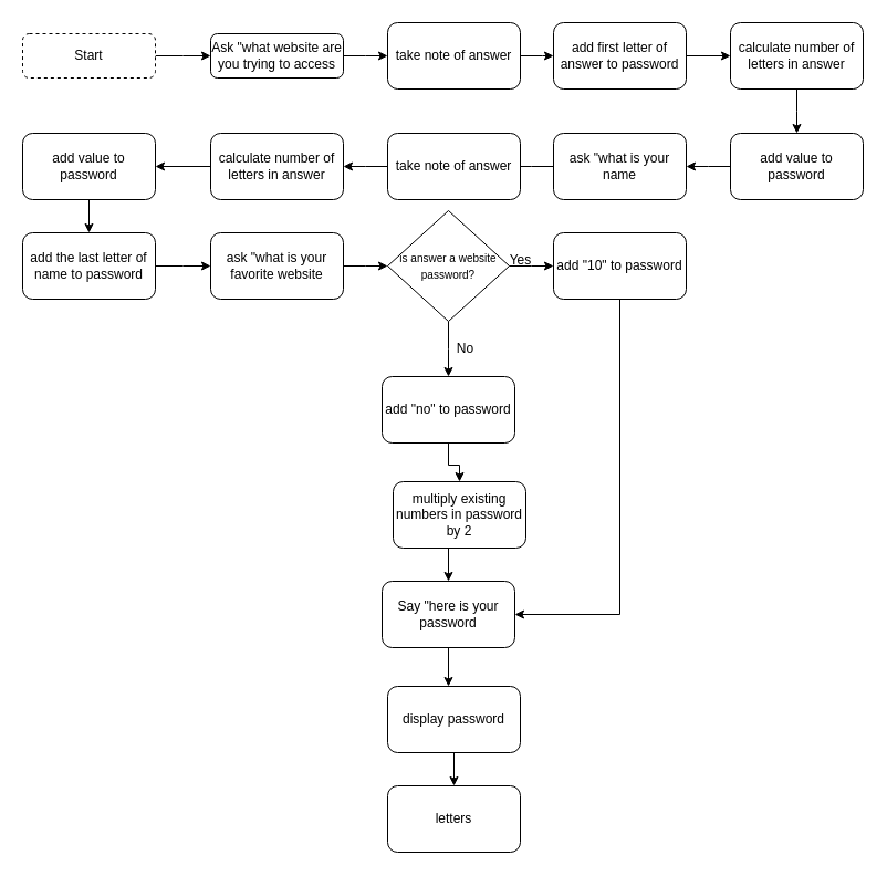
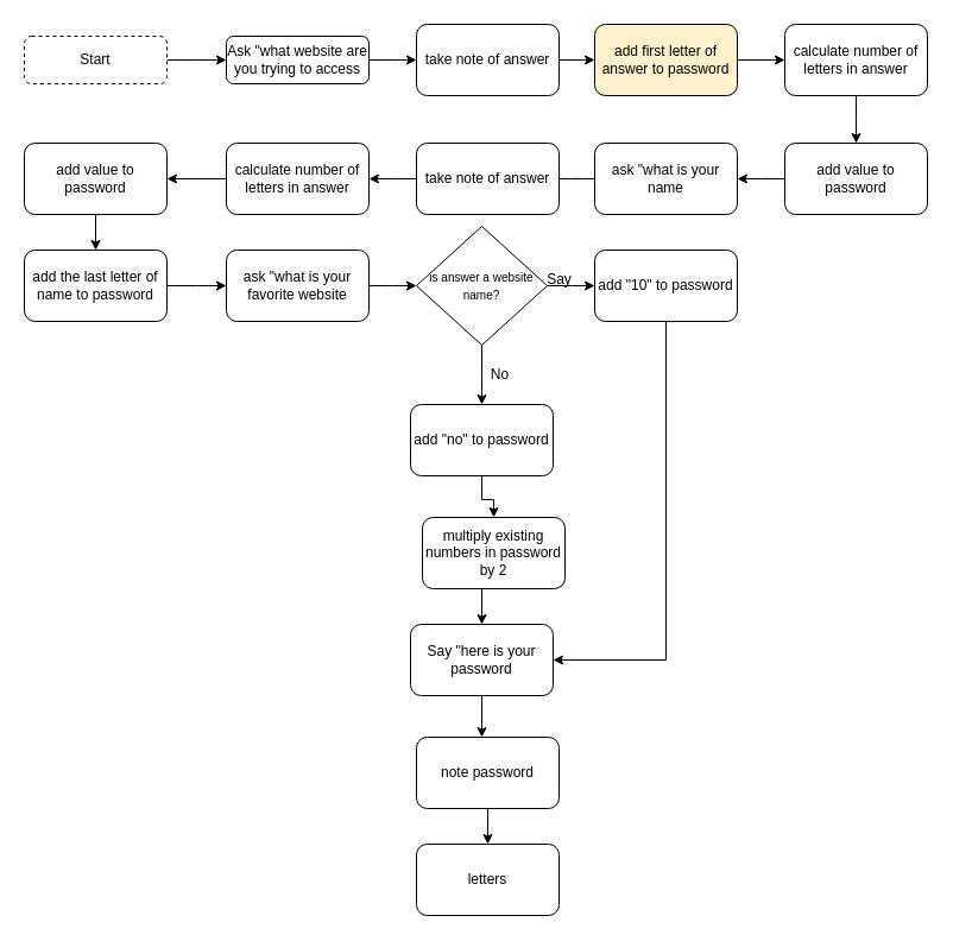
  <mxCell id="0" />
  <mxCell id="1" parent="0" />
  <mxCell id="2" style="edgeStyle=orthogonalEdgeStyle;rounded=0;orthogonalLoop=1;jettySize=auto;html=1;exitX=1;exitY=0.5;exitDx=0;exitDy=0;" edge="1" parent="1" source="3"><mxGeometry relative="1" as="geometry"><mxPoint x="190" y="50" as="targetPoint" /></mxGeometry></mxCell>
  <mxCell id="3" value="Start" style="rounded=1;whiteSpace=wrap;html=1;fontSize=12;glass=0;strokeWidth=1;shadow=0;dashed=1;" parent="1" vertex="1"><mxGeometry x="20" y="30" width="120" height="40" as="geometry" /></mxCell>
  <mxCell id="4" style="edgeStyle=orthogonalEdgeStyle;rounded=0;orthogonalLoop=1;jettySize=auto;html=1;" edge="1" parent="1" source="5"><mxGeometry relative="1" as="geometry"><mxPoint x="350" y="50" as="targetPoint" /></mxGeometry></mxCell>
  <mxCell id="5" value="Ask &quot;what website are you trying to access" style="rounded=1;whiteSpace=wrap;html=1;" vertex="1" parent="1"><mxGeometry x="190" y="30" width="120" height="40" as="geometry" /></mxCell>
  <mxCell id="6" style="edgeStyle=orthogonalEdgeStyle;rounded=0;orthogonalLoop=1;jettySize=auto;html=1;" edge="1" parent="1" source="7"><mxGeometry relative="1" as="geometry"><mxPoint x="500" y="50" as="targetPoint" /></mxGeometry></mxCell>
  <mxCell id="7" value="take note of answer" style="rounded=1;whiteSpace=wrap;html=1;" vertex="1" parent="1"><mxGeometry x="350" y="20" width="120" height="60" as="geometry" /></mxCell>
  <mxCell id="8" style="edgeStyle=orthogonalEdgeStyle;rounded=0;orthogonalLoop=1;jettySize=auto;html=1;exitX=1;exitY=0.5;exitDx=0;exitDy=0;entryX=0;entryY=0.5;entryDx=0;entryDy=0;" edge="1" parent="1" source="9" target="11"><mxGeometry relative="1" as="geometry" /></mxCell>
- <mxCell id="9" value="add first letter of answer to password" style="rounded=1;whiteSpace=wrap;html=1;" vertex="1" parent="1"><mxGeometry x="500" y="20" width="120" height="60" as="geometry" /></mxCell>
+ <mxCell id="9" value="add first letter of answer to password" style="rounded=1;whiteSpace=wrap;html=1;fillColor=#fff2cc;" vertex="1" parent="1"><mxGeometry x="500" y="20" width="120" height="60" as="geometry" /></mxCell>
  <mxCell id="10" style="edgeStyle=orthogonalEdgeStyle;rounded=0;orthogonalLoop=1;jettySize=auto;html=1;exitX=0.5;exitY=1;exitDx=0;exitDy=0;" edge="1" parent="1" source="11"><mxGeometry relative="1" as="geometry"><mxPoint x="720" y="120" as="targetPoint" /></mxGeometry></mxCell>
  <mxCell id="11" value="calculate number of letters in answer" style="rounded=1;whiteSpace=wrap;html=1;" vertex="1" parent="1"><mxGeometry x="660" y="20" width="120" height="60" as="geometry" /></mxCell>
  <mxCell id="12" style="edgeStyle=orthogonalEdgeStyle;rounded=0;orthogonalLoop=1;jettySize=auto;html=1;exitX=0;exitY=0.5;exitDx=0;exitDy=0;" edge="1" parent="1" source="13"><mxGeometry relative="1" as="geometry"><mxPoint x="620" y="150" as="targetPoint" /></mxGeometry></mxCell>
  <mxCell id="13" value="add value to password" style="rounded=1;whiteSpace=wrap;html=1;" vertex="1" parent="1"><mxGeometry x="660" y="120" width="120" height="60" as="geometry" /></mxCell>
  <mxCell id="14" style="edgeStyle=orthogonalEdgeStyle;rounded=0;orthogonalLoop=1;jettySize=auto;html=1;exitX=0;exitY=0.5;exitDx=0;exitDy=0;" edge="1" parent="1" source="15"><mxGeometry relative="1" as="geometry"><mxPoint x="460" y="150" as="targetPoint" /></mxGeometry></mxCell>
  <mxCell id="15" value="ask &quot;what is your name" style="rounded=1;whiteSpace=wrap;html=1;" vertex="1" parent="1"><mxGeometry x="500" y="120" width="120" height="60" as="geometry" /></mxCell>
  <mxCell id="16" style="edgeStyle=orthogonalEdgeStyle;rounded=0;orthogonalLoop=1;jettySize=auto;html=1;exitX=0;exitY=0.5;exitDx=0;exitDy=0;" edge="1" parent="1" source="17"><mxGeometry relative="1" as="geometry"><mxPoint x="310" y="150" as="targetPoint" /></mxGeometry></mxCell>
  <mxCell id="17" value="take note of answer" style="rounded=1;whiteSpace=wrap;html=1;" vertex="1" parent="1"><mxGeometry x="350" y="120" width="120" height="60" as="geometry" /></mxCell>
  <mxCell id="18" style="edgeStyle=orthogonalEdgeStyle;rounded=0;orthogonalLoop=1;jettySize=auto;html=1;exitX=0;exitY=0.5;exitDx=0;exitDy=0;entryX=1;entryY=0.5;entryDx=0;entryDy=0;" edge="1" parent="1" source="19" target="21"><mxGeometry relative="1" as="geometry" /></mxCell>
  <mxCell id="19" value="calculate number of letters in answer" style="rounded=1;whiteSpace=wrap;html=1;" vertex="1" parent="1"><mxGeometry x="190" y="120" width="120" height="60" as="geometry" /></mxCell>
  <mxCell id="20" style="edgeStyle=orthogonalEdgeStyle;rounded=0;orthogonalLoop=1;jettySize=auto;html=1;exitX=0.5;exitY=1;exitDx=0;exitDy=0;" edge="1" parent="1" source="21"><mxGeometry relative="1" as="geometry"><mxPoint x="80" y="210" as="targetPoint" /></mxGeometry></mxCell>
  <mxCell id="21" value="add value to password" style="rounded=1;whiteSpace=wrap;html=1;" vertex="1" parent="1"><mxGeometry x="20" y="120" width="120" height="60" as="geometry" /></mxCell>
  <mxCell id="22" style="edgeStyle=orthogonalEdgeStyle;rounded=0;orthogonalLoop=1;jettySize=auto;html=1;exitX=1;exitY=0.5;exitDx=0;exitDy=0;" edge="1" parent="1" source="23"><mxGeometry relative="1" as="geometry"><mxPoint x="190" y="240" as="targetPoint" /></mxGeometry></mxCell>
  <mxCell id="23" value="add the last letter of name to password" style="rounded=1;whiteSpace=wrap;html=1;" vertex="1" parent="1"><mxGeometry x="20" y="210" width="120" height="60" as="geometry" /></mxCell>
  <mxCell id="24" style="edgeStyle=orthogonalEdgeStyle;rounded=0;orthogonalLoop=1;jettySize=auto;html=1;exitX=1;exitY=0.5;exitDx=0;exitDy=0;" edge="1" parent="1" source="25"><mxGeometry relative="1" as="geometry"><mxPoint x="350" y="240" as="targetPoint" /></mxGeometry></mxCell>
  <mxCell id="25" value="ask &quot;what is your favorite website" style="rounded=1;whiteSpace=wrap;html=1;" vertex="1" parent="1"><mxGeometry x="190" y="210" width="120" height="60" as="geometry" /></mxCell>
  <mxCell id="26" style="edgeStyle=orthogonalEdgeStyle;rounded=0;orthogonalLoop=1;jettySize=auto;html=1;exitX=1;exitY=0.5;exitDx=0;exitDy=0;" edge="1" parent="1" source="28"><mxGeometry relative="1" as="geometry"><mxPoint x="500" y="240" as="targetPoint" /></mxGeometry></mxCell>
  <mxCell id="27" style="edgeStyle=orthogonalEdgeStyle;rounded=0;orthogonalLoop=1;jettySize=auto;html=1;exitX=0.5;exitY=1;exitDx=0;exitDy=0;" edge="1" parent="1" source="28"><mxGeometry relative="1" as="geometry"><mxPoint x="405" y="340" as="targetPoint" /></mxGeometry></mxCell>
- <mxCell id="28" value="&lt;font style=&quot;font-size: 10px;&quot;&gt;is answer a website password?&lt;/font&gt;" style="rhombus;whiteSpace=wrap;html=1;" vertex="1" parent="1"><mxGeometry x="350" y="190" width="110" height="100" as="geometry" /></mxCell>
- <mxCell id="29" value="Yes" style="text;html=1;align=center;verticalAlign=middle;resizable=0;points=[];autosize=1;strokeColor=none;fillColor=none;" vertex="1" parent="1"><mxGeometry x="450" y="220" width="40" height="30" as="geometry" /></mxCell>
+ <mxCell id="28" value="&lt;font style=&quot;font-size: 10px;&quot;&gt;is answer a website name?&lt;/font&gt;" style="rhombus;whiteSpace=wrap;html=1;" vertex="1" parent="1"><mxGeometry x="350" y="190" width="110" height="100" as="geometry" /></mxCell>
+ <mxCell id="29" value="Say" style="text;html=1;align=center;verticalAlign=middle;resizable=0;points=[];autosize=1;strokeColor=none;fillColor=none;" vertex="1" parent="1"><mxGeometry x="450" y="220" width="40" height="30" as="geometry" /></mxCell>
  <mxCell id="30" style="edgeStyle=orthogonalEdgeStyle;rounded=0;orthogonalLoop=1;jettySize=auto;html=1;exitX=0.5;exitY=1;exitDx=0;exitDy=0;entryX=1;entryY=0.5;entryDx=0;entryDy=0;" edge="1" parent="1" source="31" target="38"><mxGeometry relative="1" as="geometry" /></mxCell>
  <mxCell id="31" value="add &quot;10&quot; to password" style="rounded=1;whiteSpace=wrap;html=1;" vertex="1" parent="1"><mxGeometry x="500" y="210" width="120" height="60" as="geometry" /></mxCell>
  <mxCell id="32" value="No" style="text;html=1;align=center;verticalAlign=middle;resizable=0;points=[];autosize=1;strokeColor=none;fillColor=none;" vertex="1" parent="1"><mxGeometry x="400" y="300" width="40" height="30" as="geometry" /></mxCell>
  <mxCell id="33" style="edgeStyle=orthogonalEdgeStyle;rounded=0;orthogonalLoop=1;jettySize=auto;html=1;exitX=0.5;exitY=1;exitDx=0;exitDy=0;" edge="1" parent="1" source="34" target="36"><mxGeometry relative="1" as="geometry" /></mxCell>
  <mxCell id="34" value="add &quot;no&quot; to password" style="rounded=1;whiteSpace=wrap;html=1;" vertex="1" parent="1"><mxGeometry x="345" y="340" width="120" height="60" as="geometry" /></mxCell>
  <mxCell id="35" style="edgeStyle=orthogonalEdgeStyle;rounded=0;orthogonalLoop=1;jettySize=auto;html=1;exitX=0.5;exitY=1;exitDx=0;exitDy=0;entryX=0.5;entryY=0;entryDx=0;entryDy=0;" edge="1" parent="1" source="36" target="38"><mxGeometry relative="1" as="geometry" /></mxCell>
  <mxCell id="36" value="multiply existing numbers in password by 2" style="rounded=1;whiteSpace=wrap;html=1;" vertex="1" parent="1"><mxGeometry x="355" y="435" width="120" height="60" as="geometry" /></mxCell>
  <mxCell id="37" style="edgeStyle=orthogonalEdgeStyle;rounded=0;orthogonalLoop=1;jettySize=auto;html=1;exitX=0.5;exitY=1;exitDx=0;exitDy=0;" edge="1" parent="1" source="38"><mxGeometry relative="1" as="geometry"><mxPoint x="405" y="620" as="targetPoint" /></mxGeometry></mxCell>
  <mxCell id="38" value="Say &quot;here is your password" style="rounded=1;whiteSpace=wrap;html=1;" vertex="1" parent="1"><mxGeometry x="345" y="525" width="120" height="60" as="geometry" /></mxCell>
  <mxCell id="39" style="edgeStyle=orthogonalEdgeStyle;rounded=0;orthogonalLoop=1;jettySize=auto;html=1;exitX=0.5;exitY=1;exitDx=0;exitDy=0;" edge="1" parent="1" source="40"><mxGeometry relative="1" as="geometry"><mxPoint x="410" y="710" as="targetPoint" /></mxGeometry></mxCell>
- <mxCell id="40" value="display password" style="rounded=1;whiteSpace=wrap;html=1;" vertex="1" parent="1"><mxGeometry x="350" y="620" width="120" height="60" as="geometry" /></mxCell>
+ <mxCell id="40" value="note password" style="rounded=1;whiteSpace=wrap;html=1;" vertex="1" parent="1"><mxGeometry x="350" y="620" width="120" height="60" as="geometry" /></mxCell>
  <mxCell id="41" value="letters" style="rounded=1;whiteSpace=wrap;html=1;" vertex="1" parent="1"><mxGeometry x="350" y="710" width="120" height="60" as="geometry" /></mxCell>
